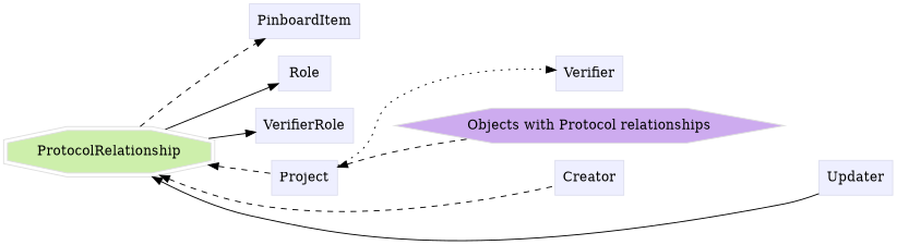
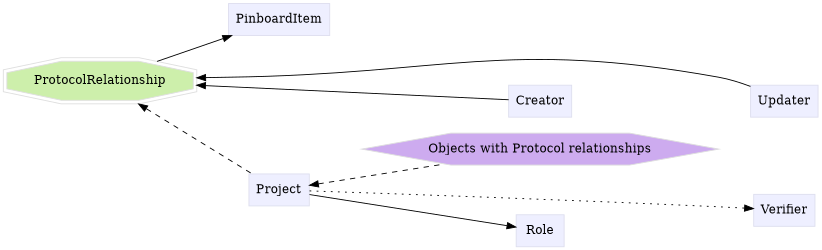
  digraph {
    fontname="DejaVu Serif"
    rankdir=LR
    node [color="#dddeee" fillcolor="#eeefff" fontname="DejaVu Serif" group=supporting shape=box style=filled]
    edge [fontname="DejaVu Serif"]
    n1 [color="#dedede" fillcolor="#cdefab" group=target height=0.61111 label=ProtocolRelationship shape=doubleoctagon width=2.7784]
    n2 [height=0.5 label=PinboardItem width=1.2535]
    n3 [height=0.5 label=Role width=0.75]
-   n4 [height=0.5 label=VerifierRole width=1.1493]
    n5 [height=0.5 label=Verifier width=0.79514]
    n6 [height=0.5 label=Creator width=0.78472]
    n7 [height=0.5 label=Project width=0.75347]
    n8 [height=0.5 label=Updater width=0.82639]
    n9 [color="#dedede" fillcolor="#cdabef" group=polymorphic height=0.5 label="Objects with Protocol relationships" shape=hexagon width=4.5364]
    subgraph sub_1 {
    }
    subgraph sub_2 {
      rank=min
      n1
    }
    subgraph sub_3 {
      n2
      n3
-     n4
      n5
      n6
      n7
      n8
    }
-   n1 -> n2 [style=dashed]
-   n1 -> n3
-   n1 -> n4
-   n1 -> n6 [dir=back style=dashed]
+   n1 -> n2
+   n7 -> n3
+   n1 -> n6 [dir=back style=solid]
    n1 -> n7 [dir=back style=dashed]
    n1 -> n8 [dir=back style=solid]
    n3 -> n5 [style=invis]
    n6 -> n8 [style=invis]
    n7 -> n5 [style=dotted]
    n7 -> n6 [style=invis]
    n7 -> n9 [dir=back style=dashed]
  }
